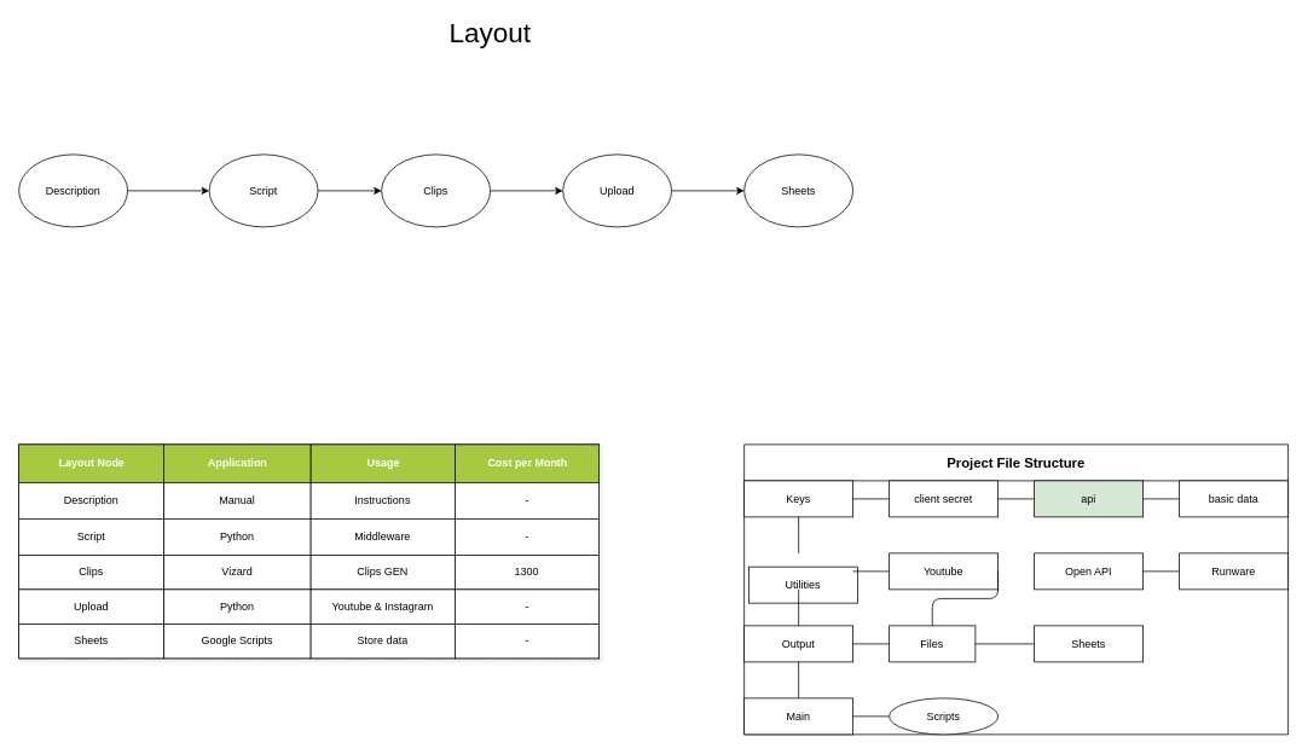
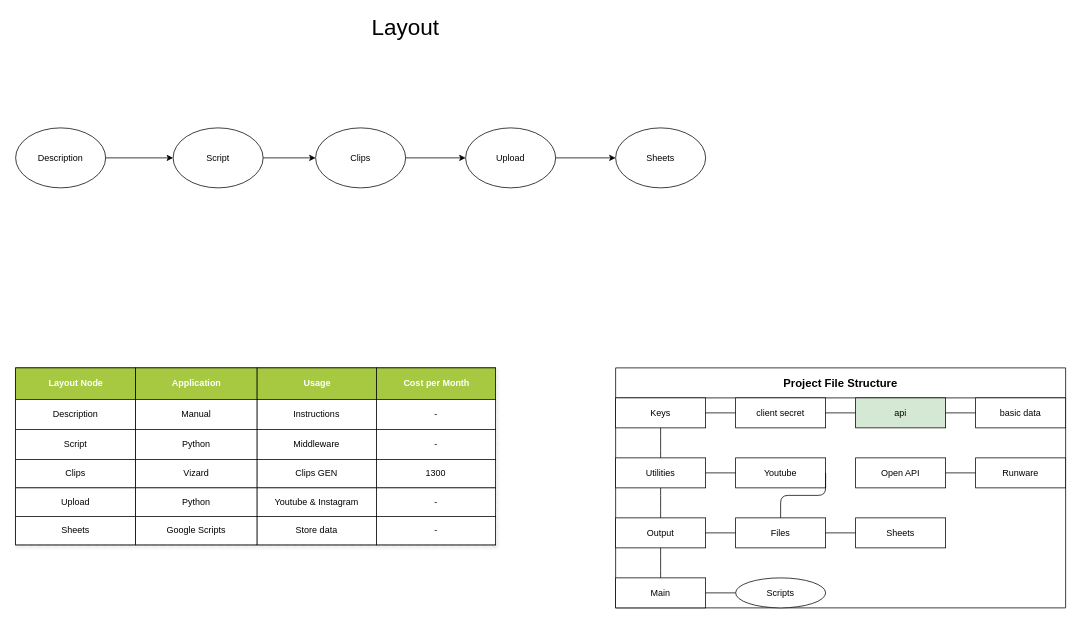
  <mxCell id="0" />
  <mxCell id="1" parent="0" />
  <mxCell id="2" value="Project File Structure" style="swimlane;startSize=40;horizontal=1;containerType=tree;fontSize=15;movable=1;resizable=1;rotatable=1;deletable=1;editable=1;locked=0;connectable=1;" parent="1" vertex="1"><mxGeometry y="490" width="600" height="320" as="geometry" x="820"><mxRectangle x="200" y="40" width="150" height="40" as="alternateBounds" /></mxGeometry></mxCell>
  <mxCell id="3" value="Keys" style="whiteSpace=wrap;html=1;treeFolding=1;treeMoving=1;newEdgeStyle={&quot;edgeStyle&quot;:&quot;elbowEdgeStyle&quot;,&quot;startArrow&quot;:&quot;none&quot;,&quot;endArrow&quot;:&quot;none&quot;};movable=1;resizable=1;rotatable=1;deletable=1;editable=1;locked=0;connectable=1;" parent="2" vertex="1"><mxGeometry y="40" width="120" height="40" as="geometry" /></mxCell>
  <mxCell id="4" value="" style="edgeStyle=elbowEdgeStyle;html=1;elbow=vertical;startArrow=none;endArrow=none;movable=1;resizable=1;rotatable=1;deletable=1;editable=1;locked=0;connectable=1;" parent="2" edge="1"><mxGeometry relative="1" as="geometry"><mxPoint x="60" y="80" as="sourcePoint" /><mxPoint x="60" y="120" as="targetPoint" /></mxGeometry></mxCell>
- <mxCell id="5" value="Utilities" style="whiteSpace=wrap;html=1;treeFolding=1;treeMoving=1;newEdgeStyle={&quot;edgeStyle&quot;:&quot;elbowEdgeStyle&quot;,&quot;startArrow&quot;:&quot;none&quot;,&quot;endArrow&quot;:&quot;none&quot;};movable=1;resizable=1;rotatable=1;deletable=1;editable=1;locked=0;connectable=1;" parent="2" vertex="1"><mxGeometry x="5" y="135" width="120" height="40" as="geometry" /></mxCell>
+ <mxCell id="5" value="Utilities" style="whiteSpace=wrap;html=1;treeFolding=1;treeMoving=1;newEdgeStyle={&quot;edgeStyle&quot;:&quot;elbowEdgeStyle&quot;,&quot;startArrow&quot;:&quot;none&quot;,&quot;endArrow&quot;:&quot;none&quot;};movable=1;resizable=1;rotatable=1;deletable=1;editable=1;locked=0;connectable=1;" parent="2" vertex="1"><mxGeometry y="120" width="120" height="40" as="geometry" /></mxCell>
  <mxCell id="6" value="" style="edgeStyle=elbowEdgeStyle;html=1;elbow=vertical;startArrow=none;endArrow=none;movable=1;resizable=1;rotatable=1;deletable=1;editable=1;locked=0;connectable=1;" parent="2" edge="1"><mxGeometry relative="1" as="geometry"><mxPoint x="60" y="160" as="sourcePoint" /><mxPoint x="60" y="200" as="targetPoint" /></mxGeometry></mxCell>
  <mxCell id="7" value="Output" style="whiteSpace=wrap;html=1;treeFolding=1;treeMoving=1;newEdgeStyle={&quot;edgeStyle&quot;:&quot;elbowEdgeStyle&quot;,&quot;startArrow&quot;:&quot;none&quot;,&quot;endArrow&quot;:&quot;none&quot;};movable=1;resizable=1;rotatable=1;deletable=1;editable=1;locked=0;connectable=1;" parent="2" vertex="1"><mxGeometry y="200" width="120" height="40" as="geometry" /></mxCell>
  <mxCell id="8" value="" style="edgeStyle=elbowEdgeStyle;html=1;elbow=vertical;startArrow=none;endArrow=none;movable=1;resizable=1;rotatable=1;deletable=1;editable=1;locked=0;connectable=1;" parent="2" edge="1"><mxGeometry relative="1" as="geometry"><mxPoint x="60" y="240" as="sourcePoint" /><mxPoint x="60" y="280" as="targetPoint" /></mxGeometry></mxCell>
  <mxCell id="9" value="Main" style="whiteSpace=wrap;html=1;treeFolding=1;treeMoving=1;newEdgeStyle={&quot;edgeStyle&quot;:&quot;elbowEdgeStyle&quot;,&quot;startArrow&quot;:&quot;none&quot;,&quot;endArrow&quot;:&quot;none&quot;};movable=1;resizable=1;rotatable=1;deletable=1;editable=1;locked=0;connectable=1;" parent="2" vertex="1"><mxGeometry y="280" width="120" height="40" as="geometry" /></mxCell>
  <mxCell id="10" value="" style="edgeStyle=elbowEdgeStyle;html=1;elbow=horizontal;startArrow=none;endArrow=none;movable=1;resizable=1;rotatable=1;deletable=1;editable=1;locked=0;connectable=1;" parent="2" edge="1"><mxGeometry relative="1" as="geometry"><mxPoint x="120" y="60" as="sourcePoint" /><mxPoint x="160" y="60" as="targetPoint" /></mxGeometry></mxCell>
  <mxCell id="11" value="client secret" style="whiteSpace=wrap;html=1;treeFolding=1;treeMoving=1;newEdgeStyle={&quot;edgeStyle&quot;:&quot;elbowEdgeStyle&quot;,&quot;startArrow&quot;:&quot;none&quot;,&quot;endArrow&quot;:&quot;none&quot;};movable=1;resizable=1;rotatable=1;deletable=1;editable=1;locked=0;connectable=1;" parent="2" vertex="1"><mxGeometry x="160" y="40" width="120" height="40" as="geometry" /></mxCell>
  <mxCell id="12" value="" style="edgeStyle=elbowEdgeStyle;html=1;elbow=horizontal;startArrow=none;endArrow=none;movable=1;resizable=1;rotatable=1;deletable=1;editable=1;locked=0;connectable=1;" parent="2" edge="1"><mxGeometry relative="1" as="geometry"><mxPoint x="280" y="60" as="sourcePoint" /><mxPoint x="320" y="60" as="targetPoint" /></mxGeometry></mxCell>
  <mxCell id="13" value="api" style="whiteSpace=wrap;html=1;treeFolding=1;treeMoving=1;newEdgeStyle={&quot;edgeStyle&quot;:&quot;elbowEdgeStyle&quot;,&quot;startArrow&quot;:&quot;none&quot;,&quot;endArrow&quot;:&quot;none&quot;};movable=1;resizable=1;rotatable=1;deletable=1;editable=1;locked=0;connectable=1;fillColor=#d5e8d4;" parent="2" vertex="1"><mxGeometry x="320" y="40" width="120" height="40" as="geometry" /></mxCell>
  <mxCell id="14" value="" style="edgeStyle=elbowEdgeStyle;html=1;elbow=horizontal;startArrow=none;endArrow=none;movable=1;resizable=1;rotatable=1;deletable=1;editable=1;locked=0;connectable=1;" parent="2" edge="1"><mxGeometry relative="1" as="geometry"><mxPoint x="440" y="60" as="sourcePoint" /><mxPoint x="480" y="60" as="targetPoint" /></mxGeometry></mxCell>
  <mxCell id="15" value="basic data" style="whiteSpace=wrap;html=1;treeFolding=1;treeMoving=1;newEdgeStyle={&quot;edgeStyle&quot;:&quot;elbowEdgeStyle&quot;,&quot;startArrow&quot;:&quot;none&quot;,&quot;endArrow&quot;:&quot;none&quot;};movable=1;resizable=1;rotatable=1;deletable=1;editable=1;locked=0;connectable=1;" parent="2" vertex="1"><mxGeometry x="480" y="40" width="120" height="40" as="geometry" /></mxCell>
  <mxCell id="16" value="" style="edgeStyle=elbowEdgeStyle;html=1;elbow=vertical;startArrow=none;endArrow=none;exitX=1;exitY=0.5;exitDx=0;exitDy=0;movable=1;resizable=1;rotatable=1;deletable=1;editable=1;locked=0;connectable=1;" parent="2" target="17" edge="1"><mxGeometry relative="1" as="geometry"><mxPoint x="120" y="140" as="sourcePoint" /></mxGeometry></mxCell>
  <mxCell id="17" value="Youtube" style="whiteSpace=wrap;html=1;treeFolding=1;treeMoving=1;newEdgeStyle={&quot;edgeStyle&quot;:&quot;elbowEdgeStyle&quot;,&quot;startArrow&quot;:&quot;none&quot;,&quot;endArrow&quot;:&quot;none&quot;};movable=1;resizable=1;rotatable=1;deletable=1;editable=1;locked=0;connectable=1;" parent="2" vertex="1"><mxGeometry x="160" y="120" width="120" height="40" as="geometry" /></mxCell>
  <mxCell id="18" value="" style="edgeStyle=elbowEdgeStyle;html=1;elbow=vertical;startArrow=none;endArrow=none;exitX=1;exitY=0.5;exitDx=0;exitDy=0;movable=1;resizable=1;rotatable=1;deletable=1;editable=1;locked=0;connectable=1;" parent="2" source="17" target="23" edge="1"><mxGeometry relative="1" as="geometry"><mxPoint x="360" y="340" as="sourcePoint" /></mxGeometry></mxCell>
  <mxCell id="19" value="Open API" style="whiteSpace=wrap;html=1;treeFolding=1;treeMoving=1;newEdgeStyle={&quot;edgeStyle&quot;:&quot;elbowEdgeStyle&quot;,&quot;startArrow&quot;:&quot;none&quot;,&quot;endArrow&quot;:&quot;none&quot;};movable=1;resizable=1;rotatable=1;deletable=1;editable=1;locked=0;connectable=1;" parent="2" vertex="1"><mxGeometry x="320" y="120" width="120" height="40" as="geometry" /></mxCell>
  <mxCell id="20" value="" style="edgeStyle=elbowEdgeStyle;html=1;elbow=vertical;startArrow=none;endArrow=none;exitX=1;exitY=0.5;exitDx=0;exitDy=0;movable=1;resizable=1;rotatable=1;deletable=1;editable=1;locked=0;connectable=1;" parent="2" source="19" edge="1"><mxGeometry relative="1" as="geometry"><mxPoint x="520" y="340" as="sourcePoint" /><mxPoint x="480" y="139.857" as="targetPoint" /></mxGeometry></mxCell>
  <mxCell id="21" value="Runware" style="whiteSpace=wrap;html=1;treeFolding=1;treeMoving=1;newEdgeStyle={&quot;edgeStyle&quot;:&quot;elbowEdgeStyle&quot;,&quot;startArrow&quot;:&quot;none&quot;,&quot;endArrow&quot;:&quot;none&quot;};movable=1;resizable=1;rotatable=1;deletable=1;editable=1;locked=0;connectable=1;" parent="2" vertex="1"><mxGeometry x="480" y="120" width="120" height="40" as="geometry" /></mxCell>
  <mxCell id="22" value="" style="edgeStyle=elbowEdgeStyle;html=1;elbow=vertical;startArrow=none;endArrow=none;exitX=1;exitY=0.5;exitDx=0;exitDy=0;movable=1;resizable=1;rotatable=1;deletable=1;editable=1;locked=0;connectable=1;" parent="2" target="23" edge="1"><mxGeometry relative="1" as="geometry"><mxPoint x="120" y="220" as="sourcePoint" /></mxGeometry></mxCell>
- <mxCell id="23" value="Files" style="whiteSpace=wrap;html=1;treeFolding=1;treeMoving=1;newEdgeStyle={&quot;edgeStyle&quot;:&quot;elbowEdgeStyle&quot;,&quot;startArrow&quot;:&quot;none&quot;,&quot;endArrow&quot;:&quot;none&quot;};movable=1;resizable=1;rotatable=1;deletable=1;editable=1;locked=0;connectable=1;" parent="2" vertex="1"><mxGeometry x="160" y="200" width="95" height="40" as="geometry" /></mxCell>
+ <mxCell id="23" value="Files" style="whiteSpace=wrap;html=1;treeFolding=1;treeMoving=1;newEdgeStyle={&quot;edgeStyle&quot;:&quot;elbowEdgeStyle&quot;,&quot;startArrow&quot;:&quot;none&quot;,&quot;endArrow&quot;:&quot;none&quot;};movable=1;resizable=1;rotatable=1;deletable=1;editable=1;locked=0;connectable=1;" parent="2" vertex="1"><mxGeometry x="160" y="200" width="120" height="40" as="geometry" /></mxCell>
  <mxCell id="24" value="" style="edgeStyle=elbowEdgeStyle;html=1;elbow=vertical;startArrow=none;endArrow=none;exitX=1;exitY=0.5;exitDx=0;exitDy=0;movable=1;resizable=1;rotatable=1;deletable=1;editable=1;locked=0;connectable=1;" parent="2" source="23" target="25" edge="1"><mxGeometry relative="1" as="geometry"><mxPoint x="360" y="420" as="sourcePoint" /></mxGeometry></mxCell>
  <mxCell id="25" value="Sheets" style="whiteSpace=wrap;html=1;treeFolding=1;treeMoving=1;newEdgeStyle={&quot;edgeStyle&quot;:&quot;elbowEdgeStyle&quot;,&quot;startArrow&quot;:&quot;none&quot;,&quot;endArrow&quot;:&quot;none&quot;};movable=1;resizable=1;rotatable=1;deletable=1;editable=1;locked=0;connectable=1;" parent="2" vertex="1"><mxGeometry x="320" y="200" width="120" height="40" as="geometry" /></mxCell>
  <mxCell id="26" value="" style="edgeStyle=elbowEdgeStyle;html=1;elbow=vertical;startArrow=none;endArrow=none;exitX=1;exitY=0.5;exitDx=0;exitDy=0;movable=1;resizable=1;rotatable=1;deletable=1;editable=1;locked=0;connectable=1;" parent="2" target="27" edge="1"><mxGeometry relative="1" as="geometry"><mxPoint x="120" y="300" as="sourcePoint" /></mxGeometry></mxCell>
  <mxCell id="27" value="Scripts" style="ellipse;whiteSpace=wrap;html=1;treeFolding=1;treeMoving=1;newEdgeStyle={&quot;edgeStyle&quot;:&quot;elbowEdgeStyle&quot;,&quot;startArrow&quot;:&quot;none&quot;,&quot;endArrow&quot;:&quot;none&quot;};movable=1;resizable=1;rotatable=1;deletable=1;editable=1;locked=0;connectable=1;" parent="2" vertex="1"><mxGeometry x="160" y="280" width="120" height="40" as="geometry" /></mxCell>
  <mxCell id="28" value="Assets" style="childLayout=tableLayout;recursiveResize=0;shadow=1;fillStyle=dots;" parent="1" vertex="1"><mxGeometry x="20" y="490" width="640" height="236" as="geometry" /></mxCell>
  <mxCell id="29" style="shape=tableRow;horizontal=0;startSize=0;swimlaneHead=0;swimlaneBody=0;top=0;left=0;bottom=0;right=0;dropTarget=0;collapsible=0;recursiveResize=0;expand=0;fontStyle=0;strokeColor=inherit;fillColor=#ffffff;" parent="28" vertex="1"><mxGeometry width="640" height="42" as="geometry" /></mxCell>
  <mxCell id="30" value="Layout Node" style="connectable=0;recursiveResize=0;strokeColor=inherit;fillColor=#A7C942;align=center;fontStyle=1;fontColor=#FFFFFF;html=1;" parent="29" vertex="1"><mxGeometry width="160" height="42" as="geometry"><mxRectangle width="160" height="42" as="alternateBounds" /></mxGeometry></mxCell>
  <mxCell id="31" value="Application" style="connectable=0;recursiveResize=0;strokeColor=inherit;fillColor=#A7C942;align=center;fontStyle=1;fontColor=#FFFFFF;html=1;" parent="29" vertex="1"><mxGeometry x="160" width="162" height="42" as="geometry"><mxRectangle width="162" height="42" as="alternateBounds" /></mxGeometry></mxCell>
  <mxCell id="32" value="Usage" style="connectable=0;recursiveResize=0;strokeColor=inherit;fillColor=#A7C942;align=center;fontStyle=1;fontColor=#FFFFFF;html=1;" parent="29" vertex="1"><mxGeometry x="322" width="159" height="42" as="geometry"><mxRectangle width="159" height="42" as="alternateBounds" /></mxGeometry></mxCell>
  <mxCell id="33" value="Cost per Month" style="connectable=0;recursiveResize=0;strokeColor=inherit;fillColor=#A7C942;align=center;fontStyle=1;fontColor=#FFFFFF;html=1;" parent="29" vertex="1"><mxGeometry x="481" width="159" height="42" as="geometry"><mxRectangle width="159" height="42" as="alternateBounds" /></mxGeometry></mxCell>
  <mxCell id="34" value="" style="shape=tableRow;horizontal=0;startSize=0;swimlaneHead=0;swimlaneBody=0;top=0;left=0;bottom=0;right=0;dropTarget=0;collapsible=0;recursiveResize=0;expand=0;fontStyle=0;strokeColor=inherit;fillColor=#ffffff;" parent="28" vertex="1"><mxGeometry y="42" width="640" height="40" as="geometry" /></mxCell>
  <mxCell id="35" value="Description" style="connectable=0;recursiveResize=0;strokeColor=inherit;fillColor=inherit;align=center;whiteSpace=wrap;html=1;" parent="34" vertex="1"><mxGeometry width="160" height="40" as="geometry"><mxRectangle width="160" height="40" as="alternateBounds" /></mxGeometry></mxCell>
  <mxCell id="36" value="Manual" style="connectable=0;recursiveResize=0;strokeColor=inherit;fillColor=inherit;align=center;whiteSpace=wrap;html=1;" parent="34" vertex="1"><mxGeometry x="160" width="162" height="40" as="geometry"><mxRectangle width="162" height="40" as="alternateBounds" /></mxGeometry></mxCell>
  <mxCell id="37" value="Instructions" style="connectable=0;recursiveResize=0;strokeColor=inherit;fillColor=inherit;align=center;whiteSpace=wrap;html=1;" parent="34" vertex="1"><mxGeometry x="322" width="159" height="40" as="geometry"><mxRectangle width="159" height="40" as="alternateBounds" /></mxGeometry></mxCell>
  <mxCell id="38" value="-" style="connectable=0;recursiveResize=0;strokeColor=inherit;fillColor=inherit;align=center;whiteSpace=wrap;html=1;" parent="34" vertex="1"><mxGeometry x="481" width="159" height="40" as="geometry"><mxRectangle width="159" height="40" as="alternateBounds" /></mxGeometry></mxCell>
  <mxCell id="39" value="" style="shape=tableRow;horizontal=0;startSize=0;swimlaneHead=0;swimlaneBody=0;top=0;left=0;bottom=0;right=0;dropTarget=0;collapsible=0;recursiveResize=0;expand=0;fontStyle=0;strokeColor=inherit;fillColor=#ffffff;" parent="28" vertex="1"><mxGeometry y="82" width="640" height="40" as="geometry" /></mxCell>
  <mxCell id="40" value="Script" style="connectable=0;recursiveResize=0;strokeColor=inherit;fillColor=inherit;align=center;whiteSpace=wrap;html=1;" parent="39" vertex="1"><mxGeometry width="160" height="40" as="geometry"><mxRectangle width="160" height="40" as="alternateBounds" /></mxGeometry></mxCell>
  <mxCell id="41" value="Python" style="connectable=0;recursiveResize=0;strokeColor=inherit;fillColor=inherit;align=center;whiteSpace=wrap;html=1;" parent="39" vertex="1"><mxGeometry x="160" width="162" height="40" as="geometry"><mxRectangle width="162" height="40" as="alternateBounds" /></mxGeometry></mxCell>
  <mxCell id="42" value="Middleware" style="connectable=0;recursiveResize=0;strokeColor=inherit;fillColor=inherit;align=center;whiteSpace=wrap;html=1;" parent="39" vertex="1"><mxGeometry x="322" width="159" height="40" as="geometry"><mxRectangle width="159" height="40" as="alternateBounds" /></mxGeometry></mxCell>
  <mxCell id="43" value="-" style="connectable=0;recursiveResize=0;strokeColor=inherit;fillColor=inherit;align=center;whiteSpace=wrap;html=1;" parent="39" vertex="1"><mxGeometry x="481" width="159" height="40" as="geometry"><mxRectangle width="159" height="40" as="alternateBounds" /></mxGeometry></mxCell>
  <mxCell id="44" value="" style="shape=tableRow;horizontal=0;startSize=0;swimlaneHead=0;swimlaneBody=0;top=0;left=0;bottom=0;right=0;dropTarget=0;collapsible=0;recursiveResize=0;expand=0;fontStyle=1;strokeColor=inherit;fillColor=#EAF2D3;" parent="28" vertex="1"><mxGeometry y="122" width="640" height="38" as="geometry" /></mxCell>
  <mxCell id="45" value="Clips" style="connectable=0;recursiveResize=0;whiteSpace=wrap;html=1;" parent="44" vertex="1"><mxGeometry width="160" height="38" as="geometry"><mxRectangle width="160" height="38" as="alternateBounds" /></mxGeometry></mxCell>
  <mxCell id="46" value="Vizard" style="connectable=0;recursiveResize=0;whiteSpace=wrap;html=1;" parent="44" vertex="1"><mxGeometry x="160" width="162" height="38" as="geometry"><mxRectangle width="162" height="38" as="alternateBounds" /></mxGeometry></mxCell>
  <mxCell id="47" value="Clips GEN" style="connectable=0;recursiveResize=0;whiteSpace=wrap;html=1;" parent="44" vertex="1"><mxGeometry x="322" width="159" height="38" as="geometry"><mxRectangle width="159" height="38" as="alternateBounds" /></mxGeometry></mxCell>
  <mxCell id="48" value="1300" style="connectable=0;recursiveResize=0;whiteSpace=wrap;html=1;" parent="44" vertex="1"><mxGeometry x="481" width="159" height="38" as="geometry"><mxRectangle width="159" height="38" as="alternateBounds" /></mxGeometry></mxCell>
  <mxCell id="49" value="" style="shape=tableRow;horizontal=0;startSize=0;swimlaneHead=0;swimlaneBody=0;top=0;left=0;bottom=0;right=0;dropTarget=0;collapsible=0;recursiveResize=0;expand=0;fontStyle=1;strokeColor=inherit;fillColor=#EAF2D3;" parent="28" vertex="1"><mxGeometry y="160" width="640" height="38" as="geometry" /></mxCell>
  <mxCell id="50" value="Upload" style="connectable=0;recursiveResize=0;whiteSpace=wrap;html=1;" parent="49" vertex="1"><mxGeometry width="160" height="38" as="geometry"><mxRectangle width="160" height="38" as="alternateBounds" /></mxGeometry></mxCell>
  <mxCell id="51" value="Python" style="connectable=0;recursiveResize=0;whiteSpace=wrap;html=1;" parent="49" vertex="1"><mxGeometry x="160" width="162" height="38" as="geometry"><mxRectangle width="162" height="38" as="alternateBounds" /></mxGeometry></mxCell>
  <mxCell id="52" value="Youtube &amp;amp; Instagram" style="connectable=0;recursiveResize=0;whiteSpace=wrap;html=1;" parent="49" vertex="1"><mxGeometry x="322" width="159" height="38" as="geometry"><mxRectangle width="159" height="38" as="alternateBounds" /></mxGeometry></mxCell>
  <mxCell id="53" value="-" style="connectable=0;recursiveResize=0;whiteSpace=wrap;html=1;" parent="49" vertex="1"><mxGeometry x="481" width="159" height="38" as="geometry"><mxRectangle width="159" height="38" as="alternateBounds" /></mxGeometry></mxCell>
  <mxCell id="54" value="" style="shape=tableRow;horizontal=0;startSize=0;swimlaneHead=0;swimlaneBody=0;top=0;left=0;bottom=0;right=0;dropTarget=0;collapsible=0;recursiveResize=0;expand=0;fontStyle=1;strokeColor=inherit;fillColor=#EAF2D3;" parent="28" vertex="1"><mxGeometry y="198" width="640" height="38" as="geometry" /></mxCell>
  <mxCell id="55" value="Sheets" style="connectable=0;recursiveResize=0;whiteSpace=wrap;html=1;" parent="54" vertex="1"><mxGeometry width="160" height="38" as="geometry"><mxRectangle width="160" height="38" as="alternateBounds" /></mxGeometry></mxCell>
  <mxCell id="56" value="Google Scripts" style="connectable=0;recursiveResize=0;whiteSpace=wrap;html=1;" parent="54" vertex="1"><mxGeometry x="160" width="162" height="38" as="geometry"><mxRectangle width="162" height="38" as="alternateBounds" /></mxGeometry></mxCell>
  <mxCell id="57" value="Store data" style="connectable=0;recursiveResize=0;whiteSpace=wrap;html=1;" parent="54" vertex="1"><mxGeometry x="322" width="159" height="38" as="geometry"><mxRectangle width="159" height="38" as="alternateBounds" /></mxGeometry></mxCell>
  <mxCell id="58" value="-" style="connectable=0;recursiveResize=0;whiteSpace=wrap;html=1;" parent="54" vertex="1"><mxGeometry x="481" width="159" height="38" as="geometry"><mxRectangle width="159" height="38" as="alternateBounds" /></mxGeometry></mxCell>
  <mxCell id="59" style="edgeStyle=none;html=1;exitX=1;exitY=0.5;exitDx=0;exitDy=0;entryX=0;entryY=0.5;entryDx=0;entryDy=0;movable=1;resizable=1;rotatable=1;deletable=1;editable=1;locked=0;connectable=1;" parent="1" source="60" target="62" edge="1"><mxGeometry relative="1" as="geometry" /></mxCell>
  <mxCell id="60" value="Script" style="ellipse;whiteSpace=wrap;html=1;movable=1;resizable=1;rotatable=1;deletable=1;editable=1;locked=0;connectable=1;" parent="1" vertex="1"><mxGeometry x="230" y="170" width="120" height="80" as="geometry" /></mxCell>
  <mxCell id="61" style="edgeStyle=none;html=1;exitX=1;exitY=0.5;exitDx=0;exitDy=0;entryX=0;entryY=0.5;entryDx=0;entryDy=0;" edge="1" parent="1" source="62" target="64"><mxGeometry relative="1" as="geometry" /></mxCell>
  <mxCell id="62" value="Clips" style="ellipse;whiteSpace=wrap;html=1;movable=1;resizable=1;rotatable=1;deletable=1;editable=1;locked=0;connectable=1;" parent="1" vertex="1"><mxGeometry x="420" y="170" width="120" height="80" as="geometry" /></mxCell>
  <mxCell id="63" style="edgeStyle=none;html=1;exitX=1;exitY=0.5;exitDx=0;exitDy=0;entryX=0;entryY=0.5;entryDx=0;entryDy=0;movable=1;resizable=1;rotatable=1;deletable=1;editable=1;locked=0;connectable=1;" parent="1" source="64" target="66" edge="1"><mxGeometry relative="1" as="geometry" /></mxCell>
  <mxCell id="64" value="Upload" style="ellipse;whiteSpace=wrap;html=1;movable=1;resizable=1;rotatable=1;deletable=1;editable=1;locked=0;connectable=1;" parent="1" vertex="1"><mxGeometry x="620" y="170" width="120" height="80" as="geometry" /></mxCell>
  <mxCell id="65" value="&lt;font style=&quot;font-size: 30px;&quot;&gt;Layout&lt;/font&gt;" style="text;html=1;align=center;verticalAlign=middle;whiteSpace=wrap;rounded=0;movable=1;resizable=1;rotatable=1;deletable=1;editable=1;locked=0;connectable=1;" parent="1" vertex="1"><mxGeometry x="510" y="20" width="60" height="30" as="geometry" /></mxCell>
  <mxCell id="66" value="Sheets" style="ellipse;whiteSpace=wrap;html=1;movable=1;resizable=1;rotatable=1;deletable=1;editable=1;locked=0;connectable=1;" parent="1" vertex="1"><mxGeometry y="170" width="120" height="80" as="geometry" x="820" /></mxCell>
  <mxCell id="67" style="edgeStyle=none;html=1;exitX=1;exitY=0.5;exitDx=0;exitDy=0;entryX=0;entryY=0.5;entryDx=0;entryDy=0;" parent="1" source="68" target="60" edge="1"><mxGeometry relative="1" as="geometry" /></mxCell>
  <mxCell id="68" value="Description" style="ellipse;whiteSpace=wrap;html=1;" parent="1" vertex="1"><mxGeometry x="20" y="170" width="120" height="80" as="geometry" /></mxCell>
